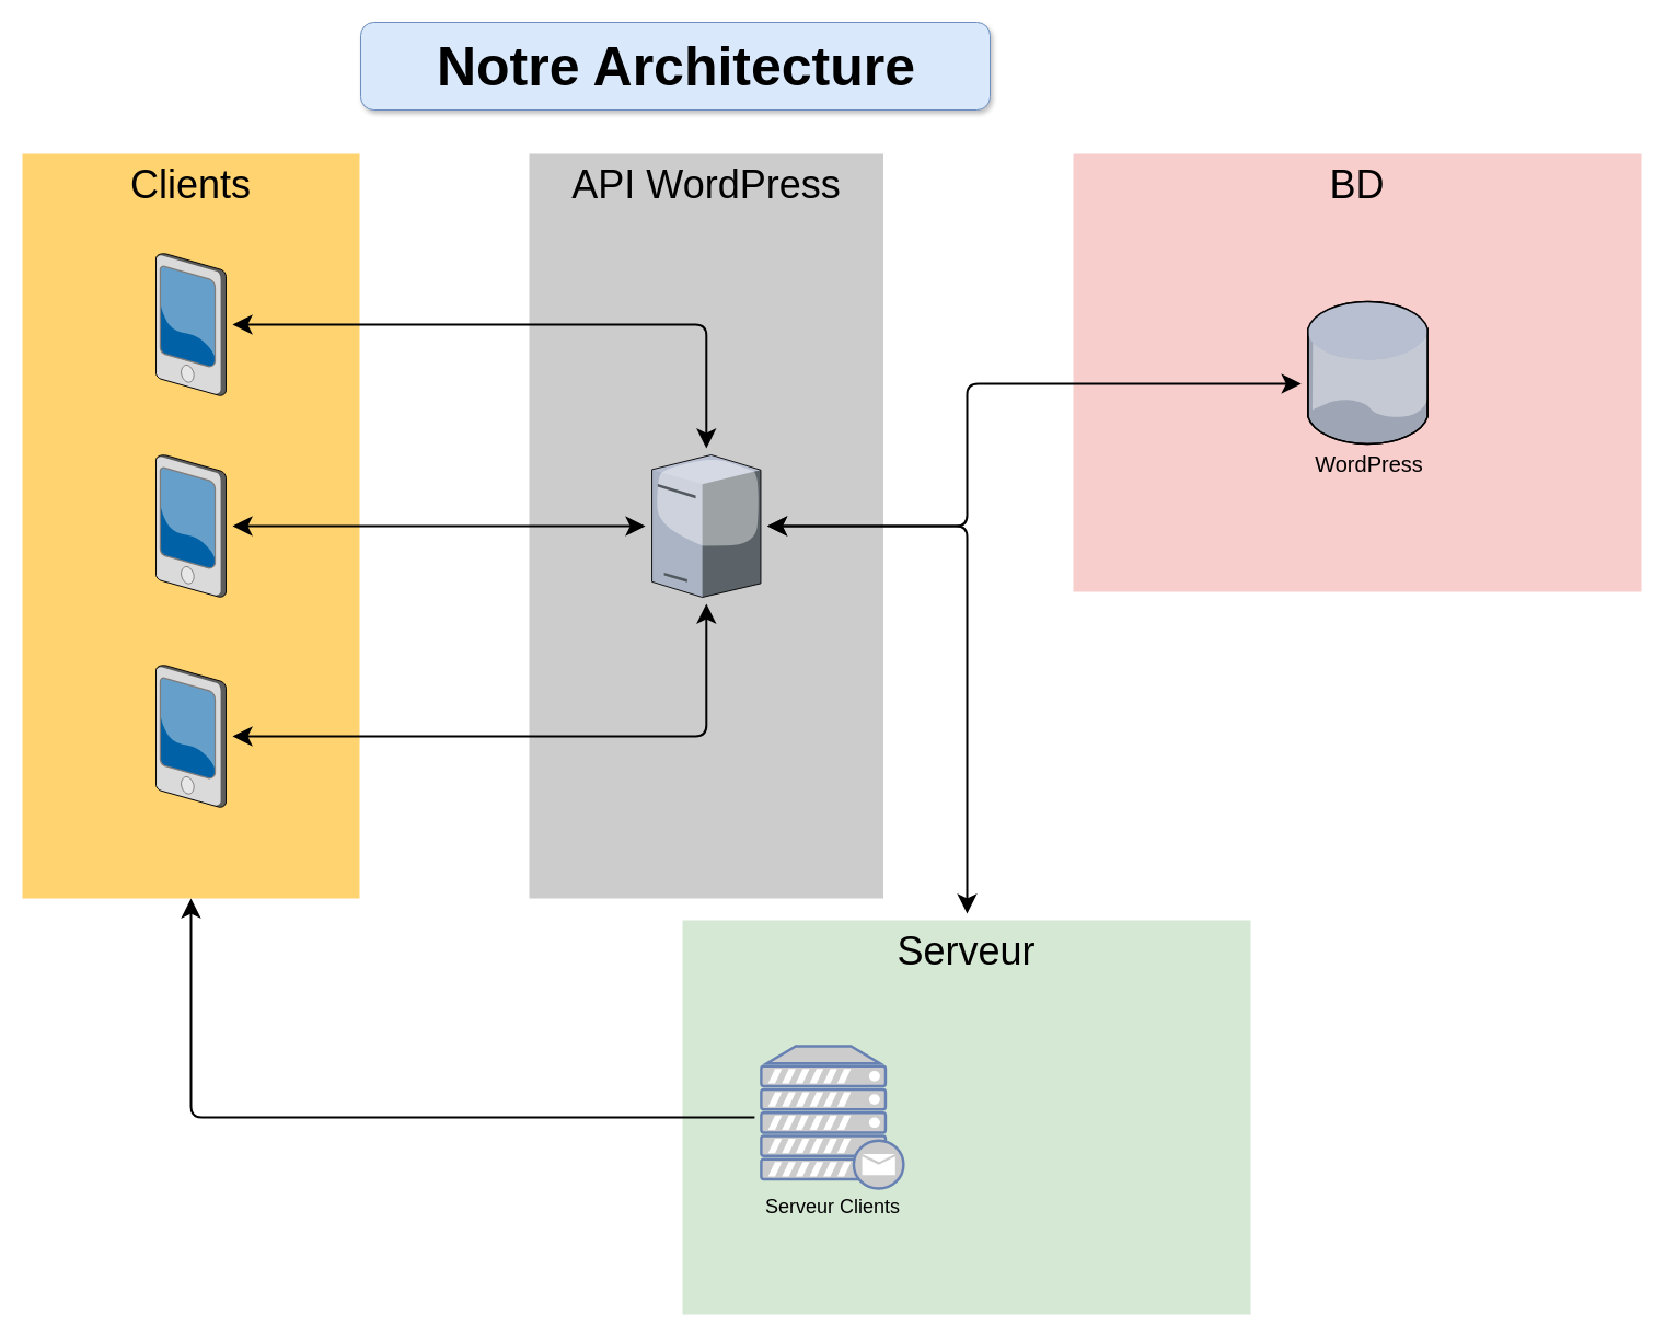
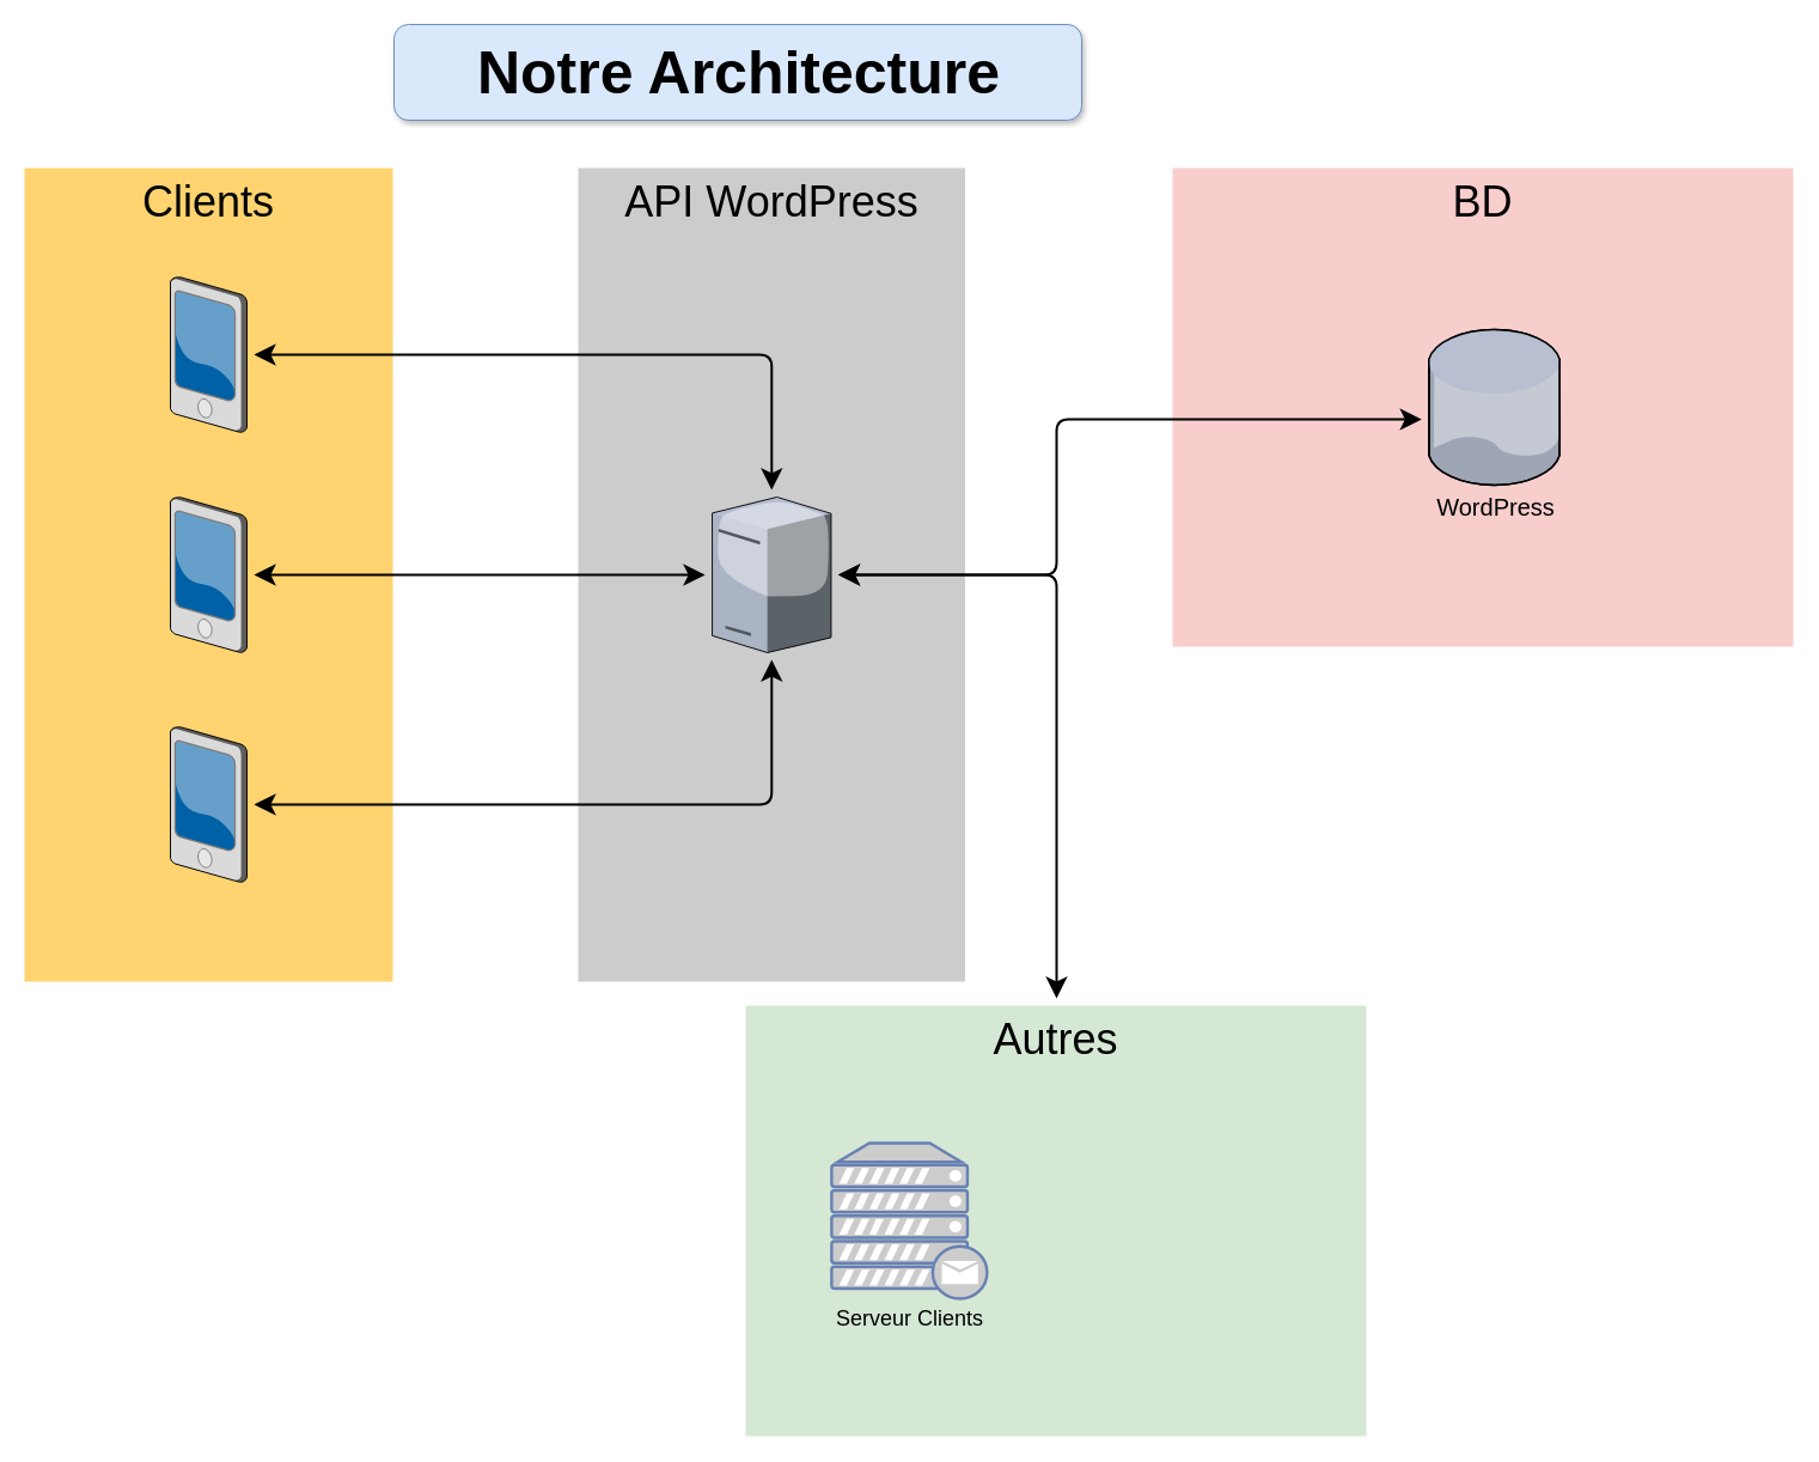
  <mxCell id="0" style=";html=1;" />
  <mxCell id="1" style=";html=1;" parent="0" />
  <mxCell id="2" value="&lt;font style=&quot;font-size: 36px;&quot;&gt;BD&lt;/font&gt;" style="whiteSpace=wrap;html=1;fillColor=#f8cecc;fontSize=14;strokeColor=none;verticalAlign=top;" parent="1" vertex="1"><mxGeometry x="980" y="140" width="519" height="400" as="geometry" /></mxCell>
- <mxCell id="3" value="&lt;font style=&quot;font-size: 36px;&quot;&gt;Serveur&lt;/font&gt;" style="whiteSpace=wrap;html=1;fillColor=#d5e8d4;fontSize=14;strokeColor=none;verticalAlign=top;" parent="1" vertex="1"><mxGeometry x="623" y="840" width="519" height="360" as="geometry" /></mxCell>
+ <mxCell id="3" value="&lt;font style=&quot;font-size: 36px;&quot;&gt;Autres&lt;/font&gt;" style="whiteSpace=wrap;html=1;fillColor=#d5e8d4;fontSize=14;strokeColor=none;verticalAlign=top;" parent="1" vertex="1"><mxGeometry x="623" y="840" width="519" height="360" as="geometry" /></mxCell>
  <mxCell id="4" value="&lt;font style=&quot;font-size: 36px;&quot;&gt;API WordPress&lt;/font&gt;" style="whiteSpace=wrap;html=1;fillColor=#cccccc;fontSize=14;strokeColor=none;verticalAlign=top;" parent="1" vertex="1"><mxGeometry x="483" y="140" width="323.5" height="680" as="geometry" /></mxCell>
  <mxCell id="5" value="&lt;font style=&quot;font-size: 36px;&quot;&gt;Clients&lt;/font&gt;" style="whiteSpace=wrap;html=1;fillColor=#FFD470;gradientColor=none;fontSize=14;strokeColor=none;verticalAlign=top;" parent="1" vertex="1"><mxGeometry x="20" y="140" width="308" height="680" as="geometry" /></mxCell>
  <mxCell id="6" value="&lt;font style=&quot;font-size: 50px;&quot;&gt;Notre Architecture&lt;/font&gt;" style="text;strokeColor=#6c8ebf;fillColor=#dae8fc;html=1;fontSize=50;fontStyle=1;verticalAlign=middle;align=center;rounded=1;glass=0;shadow=1;" parent="1" vertex="1"><mxGeometry x="329" y="20" width="575" height="80" as="geometry" /></mxCell>
  <mxCell id="7" style="edgeStyle=orthogonalEdgeStyle;rounded=1;orthogonalLoop=1;jettySize=auto;html=1;startArrow=classic;startFill=1;endSize=12;startSize=12;targetPerimeterSpacing=6;sourcePerimeterSpacing=6;strokeWidth=2;" parent="1" source="8" target="12" edge="1"><mxGeometry relative="1" as="geometry" /></mxCell>
  <mxCell id="8" value="" style="verticalLabelPosition=bottom;sketch=0;aspect=fixed;html=1;verticalAlign=top;strokeColor=none;align=center;outlineConnect=0;shape=mxgraph.citrix.pda;" parent="1" vertex="1"><mxGeometry x="142.03" y="231" width="63.94" height="130" as="geometry" /></mxCell>
  <mxCell id="9" style="edgeStyle=orthogonalEdgeStyle;rounded=1;orthogonalLoop=1;jettySize=auto;html=1;startArrow=classic;startFill=1;endSize=12;startSize=12;targetPerimeterSpacing=6;sourcePerimeterSpacing=6;strokeWidth=2;" parent="1" source="12" target="13" edge="1"><mxGeometry relative="1" as="geometry" /></mxCell>
  <mxCell id="10" style="edgeStyle=orthogonalEdgeStyle;orthogonalLoop=1;jettySize=auto;html=1;jumpSize=17;rounded=1;startArrow=classic;startFill=1;endSize=12;startSize=12;targetPerimeterSpacing=6;sourcePerimeterSpacing=6;strokeWidth=2;" parent="1" source="12" target="16" edge="1"><mxGeometry relative="1" as="geometry"><Array as="points"><mxPoint x="883" y="480" /><mxPoint x="883" y="350" /></Array></mxGeometry></mxCell>
  <mxCell id="11" style="edgeStyle=orthogonalEdgeStyle;rounded=1;orthogonalLoop=1;jettySize=auto;html=1;startArrow=classic;startFill=1;endSize=12;startSize=12;targetPerimeterSpacing=6;sourcePerimeterSpacing=6;strokeWidth=2;" parent="1" source="12" target="3" edge="1"><mxGeometry relative="1" as="geometry"><Array as="points"><mxPoint x="883" y="480" /></Array></mxGeometry></mxCell>
  <mxCell id="12" value="" style="verticalLabelPosition=bottom;sketch=0;aspect=fixed;html=1;verticalAlign=top;align=center;outlineConnect=0;shape=mxgraph.citrix.tower_server;" parent="1" vertex="1"><mxGeometry x="595.05" y="415" width="99.41" height="130" as="geometry" /></mxCell>
  <mxCell id="13" value="" style="verticalLabelPosition=bottom;sketch=0;aspect=fixed;html=1;verticalAlign=top;strokeColor=none;align=center;outlineConnect=0;shape=mxgraph.citrix.pda;" parent="1" vertex="1"><mxGeometry x="142.03" y="415" width="63.94" height="130" as="geometry" /></mxCell>
  <mxCell id="14" style="edgeStyle=orthogonalEdgeStyle;rounded=1;orthogonalLoop=1;jettySize=auto;html=1;startArrow=classic;startFill=1;endSize=12;startSize=12;targetPerimeterSpacing=6;sourcePerimeterSpacing=6;strokeWidth=2;" parent="1" source="15" target="12" edge="1"><mxGeometry relative="1" as="geometry" /></mxCell>
  <mxCell id="15" value="" style="verticalLabelPosition=bottom;sketch=0;aspect=fixed;html=1;verticalAlign=top;strokeColor=none;align=center;outlineConnect=0;shape=mxgraph.citrix.pda;" parent="1" vertex="1"><mxGeometry x="142.03" y="607" width="63.94" height="130" as="geometry" /></mxCell>
  <mxCell id="16" value="WordPress&lt;br style=&quot;font-size: 20px;&quot;&gt;&lt;br style=&quot;font-size: 20px;&quot;&gt;" style="verticalLabelPosition=bottom;sketch=0;aspect=fixed;html=1;verticalAlign=top;strokeColor=none;align=center;outlineConnect=0;shape=mxgraph.citrix.database;labelPosition=center;fontSize=20;horizontal=1;" parent="1" vertex="1"><mxGeometry x="1194.25" y="275" width="110.5" height="130" as="geometry" /></mxCell>
- <mxCell id="17" style="edgeStyle=orthogonalEdgeStyle;rounded=1;orthogonalLoop=1;jettySize=auto;html=1;entryX=0.5;entryY=1;entryDx=0;entryDy=0;startArrow=none;startFill=0;endSize=12;startSize=12;targetPerimeterSpacing=6;sourcePerimeterSpacing=6;strokeWidth=2;" parent="1" source="18" target="5" edge="1"><mxGeometry relative="1" as="geometry" /></mxCell>
  <mxCell id="18" value="&lt;font color=&quot;#000000&quot; style=&quot;font-size: 18px;&quot;&gt;Serveur Clients&lt;/font&gt;" style="fontColor=#0066CC;verticalAlign=top;verticalLabelPosition=bottom;labelPosition=center;align=center;html=1;outlineConnect=0;fillColor=#CCCCCC;strokeColor=#6881B3;gradientColor=none;gradientDirection=north;strokeWidth=2;shape=mxgraph.networks.mail_server;aspect=fixed;" parent="1" vertex="1"><mxGeometry x="694.88" y="955" width="130" height="130" as="geometry" /></mxCell>
